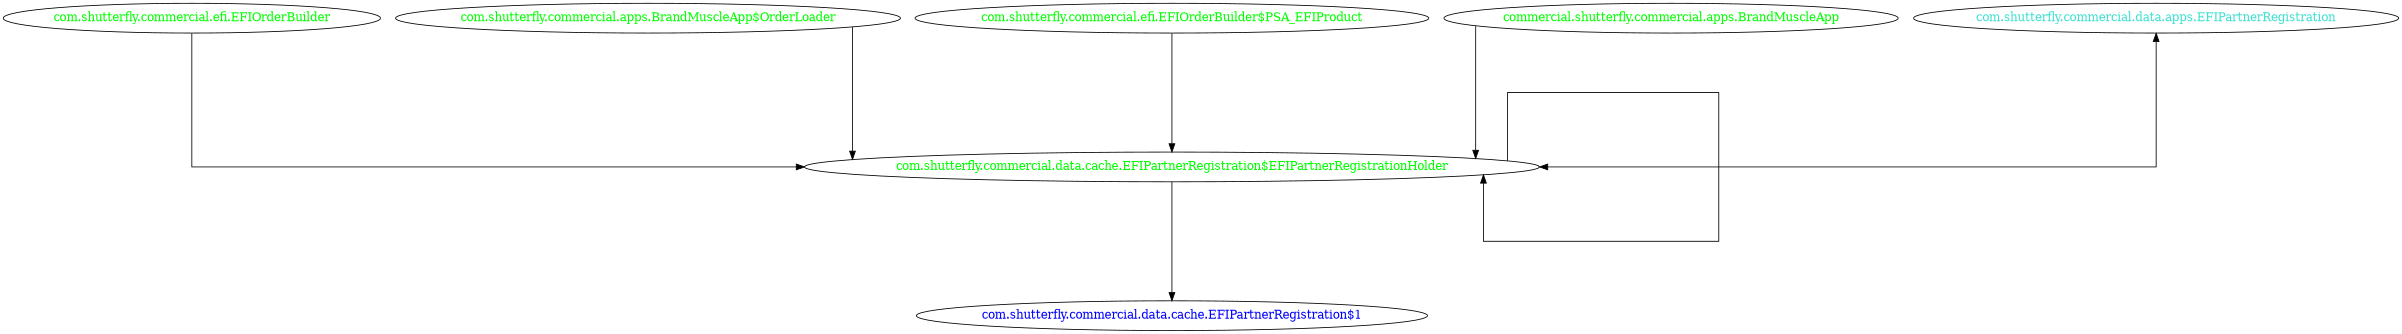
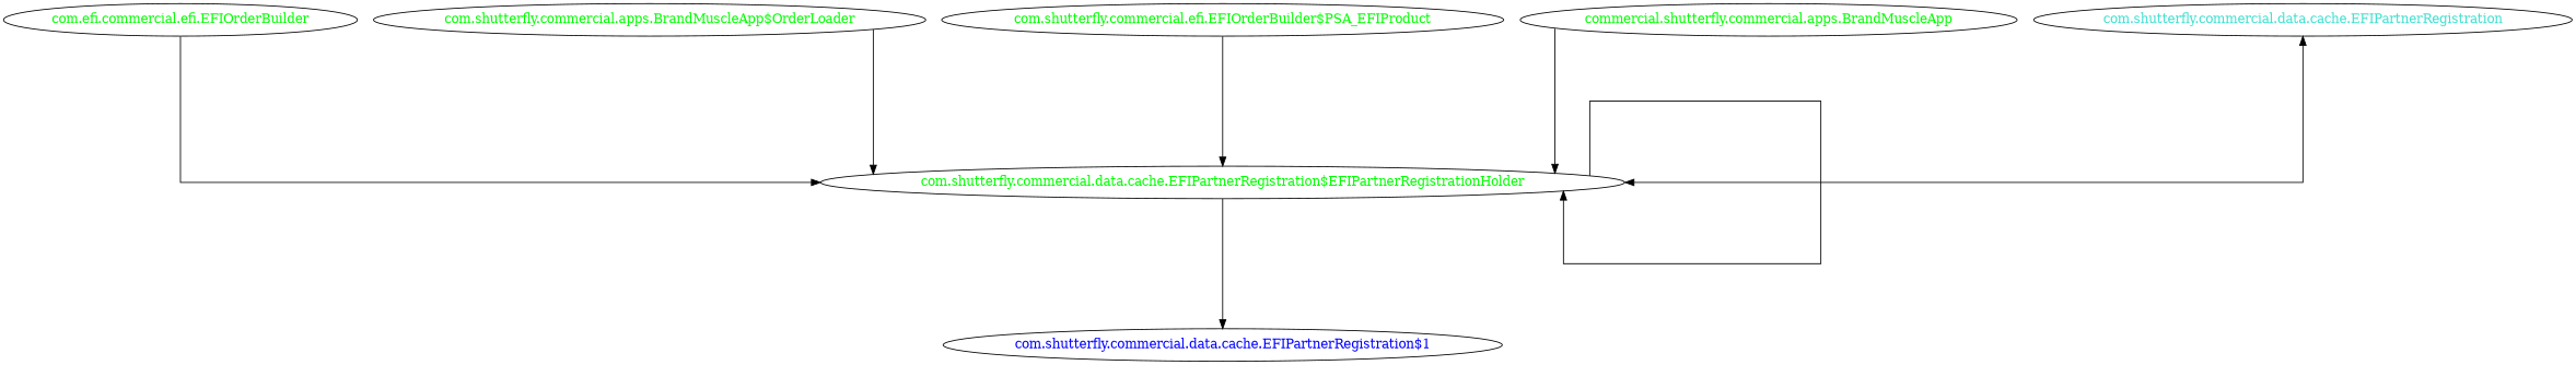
  digraph {
    concentrate=true
    rankdir=TB
    ranksep=2.0
    splines=ortho
    node [fontcolor=green]
    "com.shutterfly.commercial.data.cache.EFIPartnerRegistration$EFIPartnerRegistrationHolder"
    "com.shutterfly.commercial.data.cache.EFIPartnerRegistration$1" [fontcolor=blue]
-   "com.shutterfly.commercial.efi.EFIOrderBuilder"
+   "com.shutterfly.commercial.efi.EFIOrderBuilder" [label="com.efi.commercial.efi.EFIOrderBuilder"]
    "com.shutterfly.commercial.apps.BrandMuscleApp$OrderLoader"
    "com.shutterfly.commercial.efi.EFIOrderBuilder$PSA_EFIProduct"
    n6 [label="commercial.shutterfly.commercial.apps.BrandMuscleApp"]
-   "com.shutterfly.commercial.data.cache.EFIPartnerRegistration" [fontcolor=turquoise label="com.shutterfly.commercial.data.apps.EFIPartnerRegistration"]
+   "com.shutterfly.commercial.data.cache.EFIPartnerRegistration" [fontcolor=turquoise]
    "com.shutterfly.commercial.data.cache.EFIPartnerRegistration$EFIPartnerRegistrationHolder" -> "com.shutterfly.commercial.data.cache.EFIPartnerRegistration$EFIPartnerRegistrationHolder"
    "com.shutterfly.commercial.data.cache.EFIPartnerRegistration$EFIPartnerRegistrationHolder" -> "com.shutterfly.commercial.data.cache.EFIPartnerRegistration$1"
    "com.shutterfly.commercial.efi.EFIOrderBuilder" -> "com.shutterfly.commercial.data.cache.EFIPartnerRegistration$EFIPartnerRegistrationHolder"
    "com.shutterfly.commercial.apps.BrandMuscleApp$OrderLoader" -> "com.shutterfly.commercial.data.cache.EFIPartnerRegistration$EFIPartnerRegistrationHolder"
    "com.shutterfly.commercial.efi.EFIOrderBuilder$PSA_EFIProduct" -> "com.shutterfly.commercial.data.cache.EFIPartnerRegistration$EFIPartnerRegistrationHolder"
    n6 -> "com.shutterfly.commercial.data.cache.EFIPartnerRegistration$EFIPartnerRegistrationHolder"
    "com.shutterfly.commercial.data.cache.EFIPartnerRegistration" -> "com.shutterfly.commercial.data.cache.EFIPartnerRegistration$EFIPartnerRegistrationHolder" [dir=both]
  }
